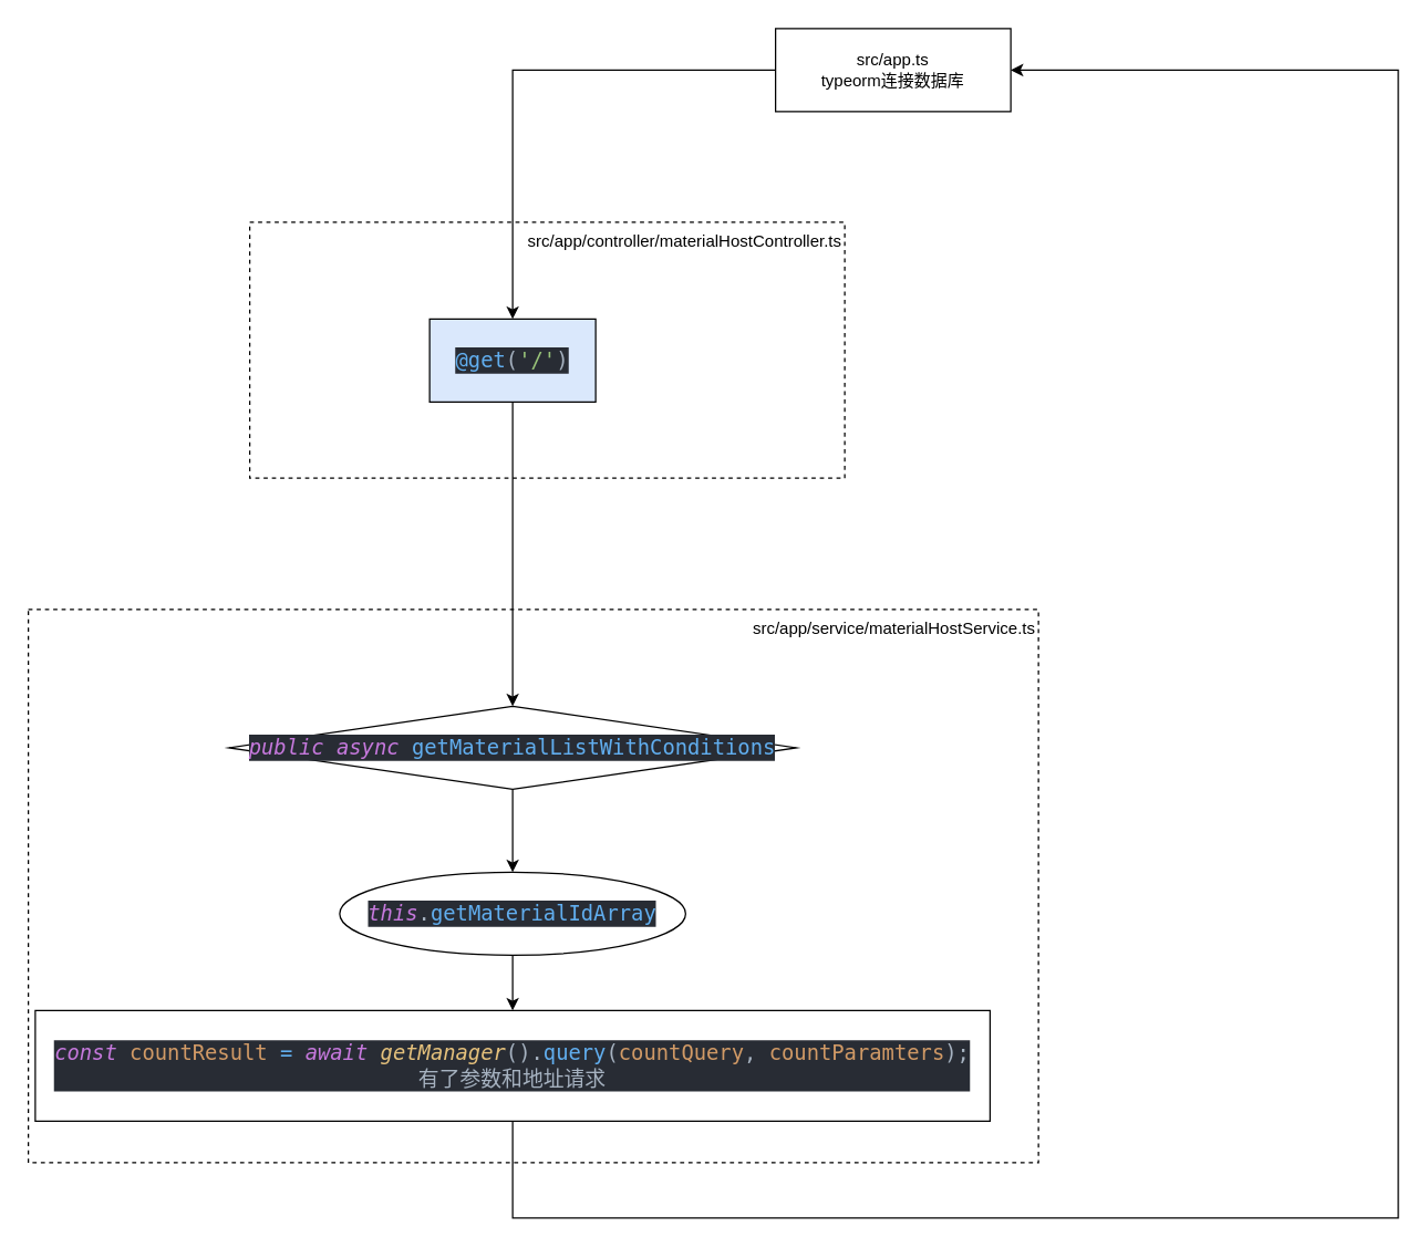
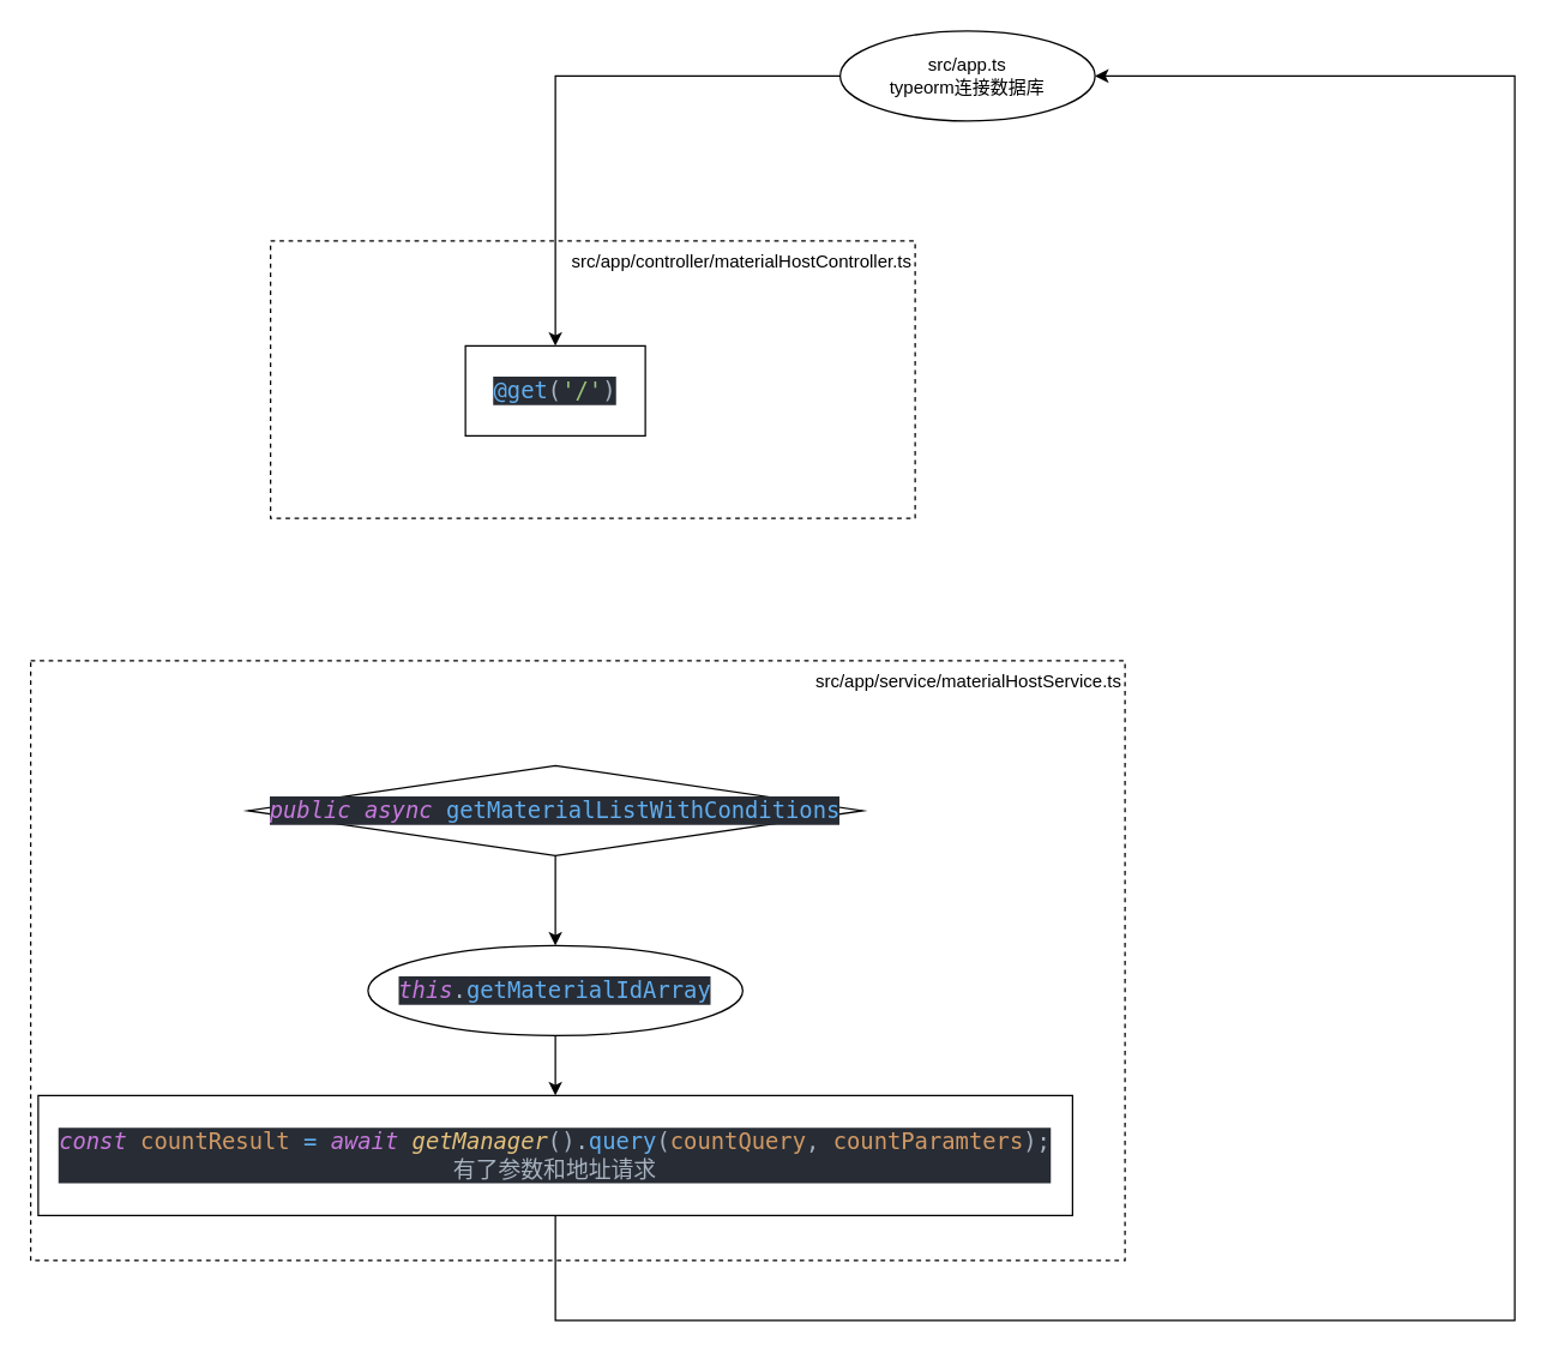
  <mxCell id="0" />
  <mxCell id="1" parent="0" />
  <mxCell id="2" value="&lt;span style=&quot;text-align: center&quot;&gt;src/app/service/&lt;/span&gt;&lt;span style=&quot;text-align: center&quot;&gt;materialHostService.ts&lt;/span&gt;" style="rounded=0;whiteSpace=wrap;html=1;dashed=1;fillColor=none;align=right;verticalAlign=top;" vertex="1" parent="1"><mxGeometry x="20" y="440" width="730" height="400" as="geometry" /></mxCell>
  <mxCell id="3" value="&lt;span&gt;src/app/controller/&lt;/span&gt;&lt;span&gt;materialHostController.ts&lt;/span&gt;&lt;span&gt;&lt;br&gt;&lt;/span&gt;" style="rounded=0;whiteSpace=wrap;html=1;fillColor=none;verticalAlign=top;align=right;dashed=1;" vertex="1" parent="1"><mxGeometry x="180" y="160" width="430" height="185" as="geometry" /></mxCell>
  <mxCell id="4" style="edgeStyle=orthogonalEdgeStyle;rounded=0;orthogonalLoop=1;jettySize=auto;html=1;" edge="1" parent="1" source="5" target="7"><mxGeometry relative="1" as="geometry" /></mxCell>
- <mxCell id="5" value="src/app.ts&lt;br&gt;typeorm连接数据库" style="rounded=0;whiteSpace=wrap;html=1;" vertex="1" parent="1"><mxGeometry x="560" y="20" width="170" height="60" as="geometry" /></mxCell>
- <mxCell id="6" style="edgeStyle=orthogonalEdgeStyle;rounded=0;orthogonalLoop=1;jettySize=auto;html=1;" edge="1" parent="1" source="7" target="9"><mxGeometry relative="1" as="geometry" /></mxCell>
- <mxCell id="7" value="&lt;pre style=&quot;background-color: #282c34 ; color: #abb2bf ; font-family: &amp;#34;menlo&amp;#34; , monospace ; font-size: 11.3pt&quot;&gt;&lt;span style=&quot;color: #61aeef&quot;&gt;@get&lt;/span&gt;&lt;span style=&quot;color: #a6b2c0&quot;&gt;(&lt;/span&gt;&lt;span style=&quot;color: #98c379&quot;&gt;'/'&lt;/span&gt;&lt;span style=&quot;color: #a6b2c0&quot;&gt;)&lt;/span&gt;&lt;/pre&gt;" style="whiteSpace=wrap;html=1;fillColor=#dae8fc;" vertex="1" parent="1"><mxGeometry x="310" y="230" width="120" height="60" as="geometry" /></mxCell>
+ <mxCell id="5" value="src/app.ts&lt;br&gt;typeorm连接数据库" style="ellipse;whiteSpace=wrap;html=1;" vertex="1" parent="1"><mxGeometry x="560" y="20" width="170" height="60" as="geometry" /></mxCell>
+ <mxCell id="7" value="&lt;pre style=&quot;background-color: #282c34 ; color: #abb2bf ; font-family: &amp;#34;menlo&amp;#34; , monospace ; font-size: 11.3pt&quot;&gt;&lt;span style=&quot;color: #61aeef&quot;&gt;@get&lt;/span&gt;&lt;span style=&quot;color: #a6b2c0&quot;&gt;(&lt;/span&gt;&lt;span style=&quot;color: #98c379&quot;&gt;'/'&lt;/span&gt;&lt;span style=&quot;color: #a6b2c0&quot;&gt;)&lt;/span&gt;&lt;/pre&gt;" style="whiteSpace=wrap;html=1;" vertex="1" parent="1"><mxGeometry x="310" y="230" width="120" height="60" as="geometry" /></mxCell>
  <mxCell id="8" style="edgeStyle=orthogonalEdgeStyle;rounded=0;orthogonalLoop=1;jettySize=auto;html=1;" edge="1" parent="1" source="9" target="11"><mxGeometry relative="1" as="geometry" /></mxCell>
  <mxCell id="9" value="&lt;pre style=&quot;background-color: #282c34 ; color: #abb2bf ; font-family: &amp;#34;menlo&amp;#34; , monospace ; font-size: 11.3pt&quot;&gt;&lt;span style=&quot;color: #c679dd ; font-style: italic&quot;&gt;public async &lt;/span&gt;&lt;span style=&quot;color: #61aeef&quot;&gt;getMaterialListWithConditions&lt;/span&gt;&lt;/pre&gt;" style="rhombus;whiteSpace=wrap;html=1;" vertex="1" parent="1"><mxGeometry x="165" y="510" width="410" height="60" as="geometry" /></mxCell>
  <mxCell id="10" style="edgeStyle=orthogonalEdgeStyle;rounded=0;orthogonalLoop=1;jettySize=auto;html=1;" edge="1" parent="1" source="11" target="13"><mxGeometry relative="1" as="geometry" /></mxCell>
  <mxCell id="11" value="&lt;pre style=&quot;background-color: #282c34 ; color: #abb2bf ; font-family: &amp;#34;menlo&amp;#34; , monospace ; font-size: 11.3pt&quot;&gt;&lt;span style=&quot;color: #c679dd ; font-style: italic&quot;&gt;this&lt;/span&gt;&lt;span style=&quot;color: #a6b2c0&quot;&gt;.&lt;/span&gt;&lt;span style=&quot;color: #61aeef&quot;&gt;getMaterialIdArray&lt;/span&gt;&lt;/pre&gt;" style="ellipse;whiteSpace=wrap;html=1;" vertex="1" parent="1"><mxGeometry x="245" y="630" width="250" height="60" as="geometry" /></mxCell>
  <mxCell id="12" style="edgeStyle=orthogonalEdgeStyle;rounded=0;orthogonalLoop=1;jettySize=auto;html=1;entryX=1;entryY=0.5;entryDx=0;entryDy=0;" edge="1" parent="1" source="13" target="5"><mxGeometry relative="1" as="geometry"><Array as="points"><mxPoint x="370" y="880" /><mxPoint x="1010" y="880" /><mxPoint x="1010" y="50" /></Array></mxGeometry></mxCell>
  <mxCell id="13" value="&lt;pre style=&quot;background-color: #282c34 ; color: #abb2bf ; font-family: &amp;#34;menlo&amp;#34; , monospace ; font-size: 11.3pt&quot;&gt;&lt;span style=&quot;color: #c679dd ; font-style: italic&quot;&gt;const &lt;/span&gt;&lt;span style=&quot;color: #d19a66&quot;&gt;countResult &lt;/span&gt;&lt;span style=&quot;color: #61afef&quot;&gt;= &lt;/span&gt;&lt;span style=&quot;color: #c679dd ; font-style: italic&quot;&gt;await &lt;/span&gt;&lt;span style=&quot;color: #e5c17c ; font-style: italic&quot;&gt;getManager&lt;/span&gt;&lt;span style=&quot;color: #a6b2c0&quot;&gt;().&lt;/span&gt;&lt;span style=&quot;color: #61aeef&quot;&gt;query&lt;/span&gt;&lt;span style=&quot;color: #a6b2c0&quot;&gt;(&lt;/span&gt;&lt;span style=&quot;color: #d19a66&quot;&gt;countQuery&lt;/span&gt;&lt;span style=&quot;color: #a6b2c0&quot;&gt;, &lt;/span&gt;&lt;span style=&quot;color: #d19a66&quot;&gt;countParamters&lt;/span&gt;&lt;span style=&quot;color: #a6b2c0&quot;&gt;);&lt;br/&gt;有了参数和地址请求&lt;/span&gt;&lt;/pre&gt;" style="whiteSpace=wrap;html=1;" vertex="1" parent="1"><mxGeometry x="25" y="730" width="690" height="80" as="geometry" /></mxCell>
